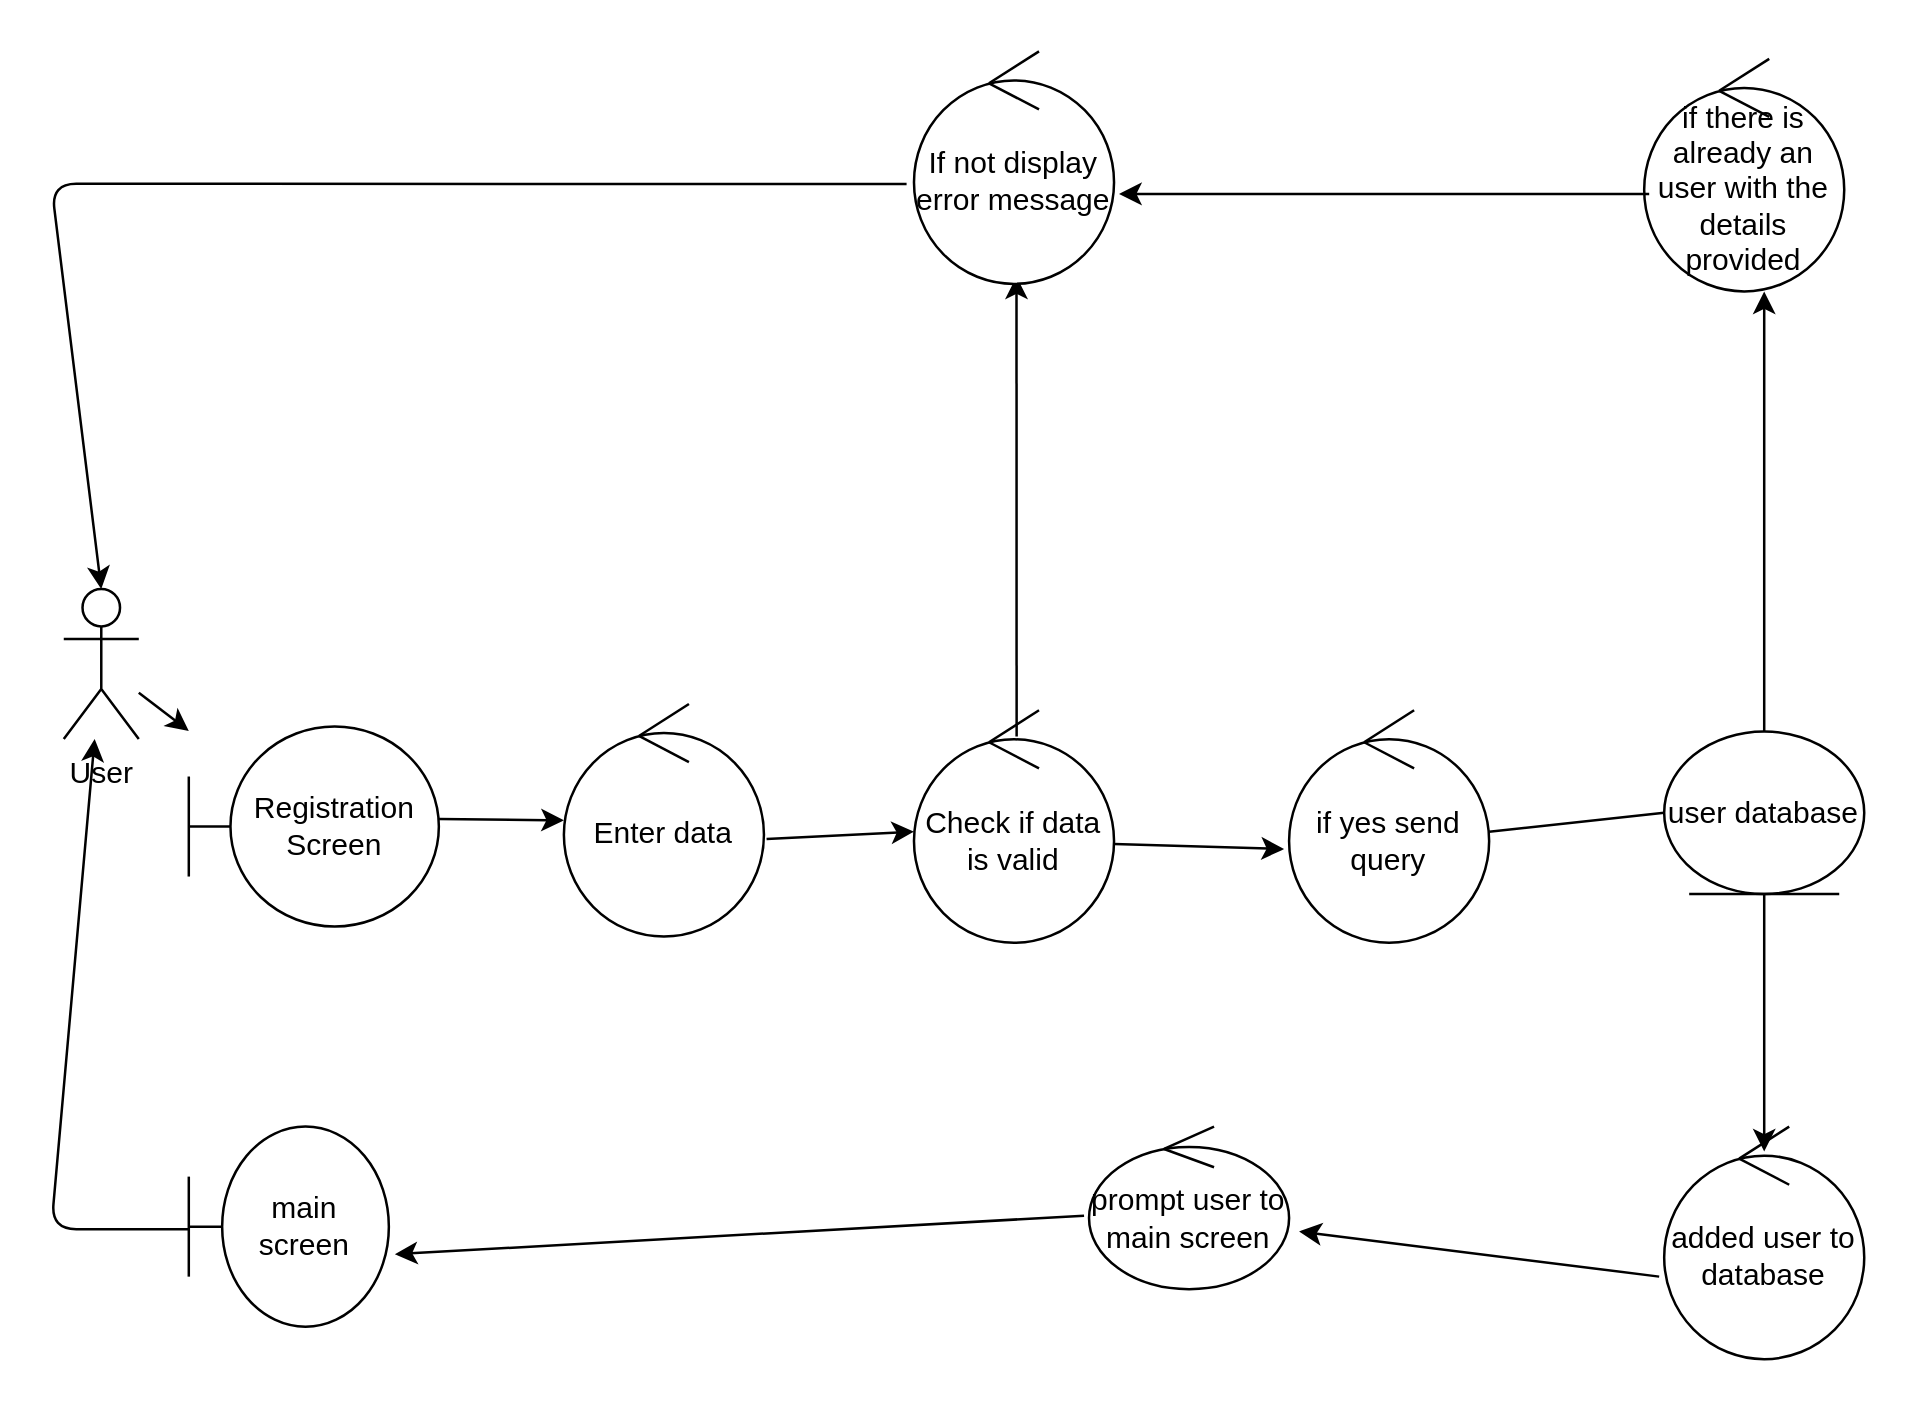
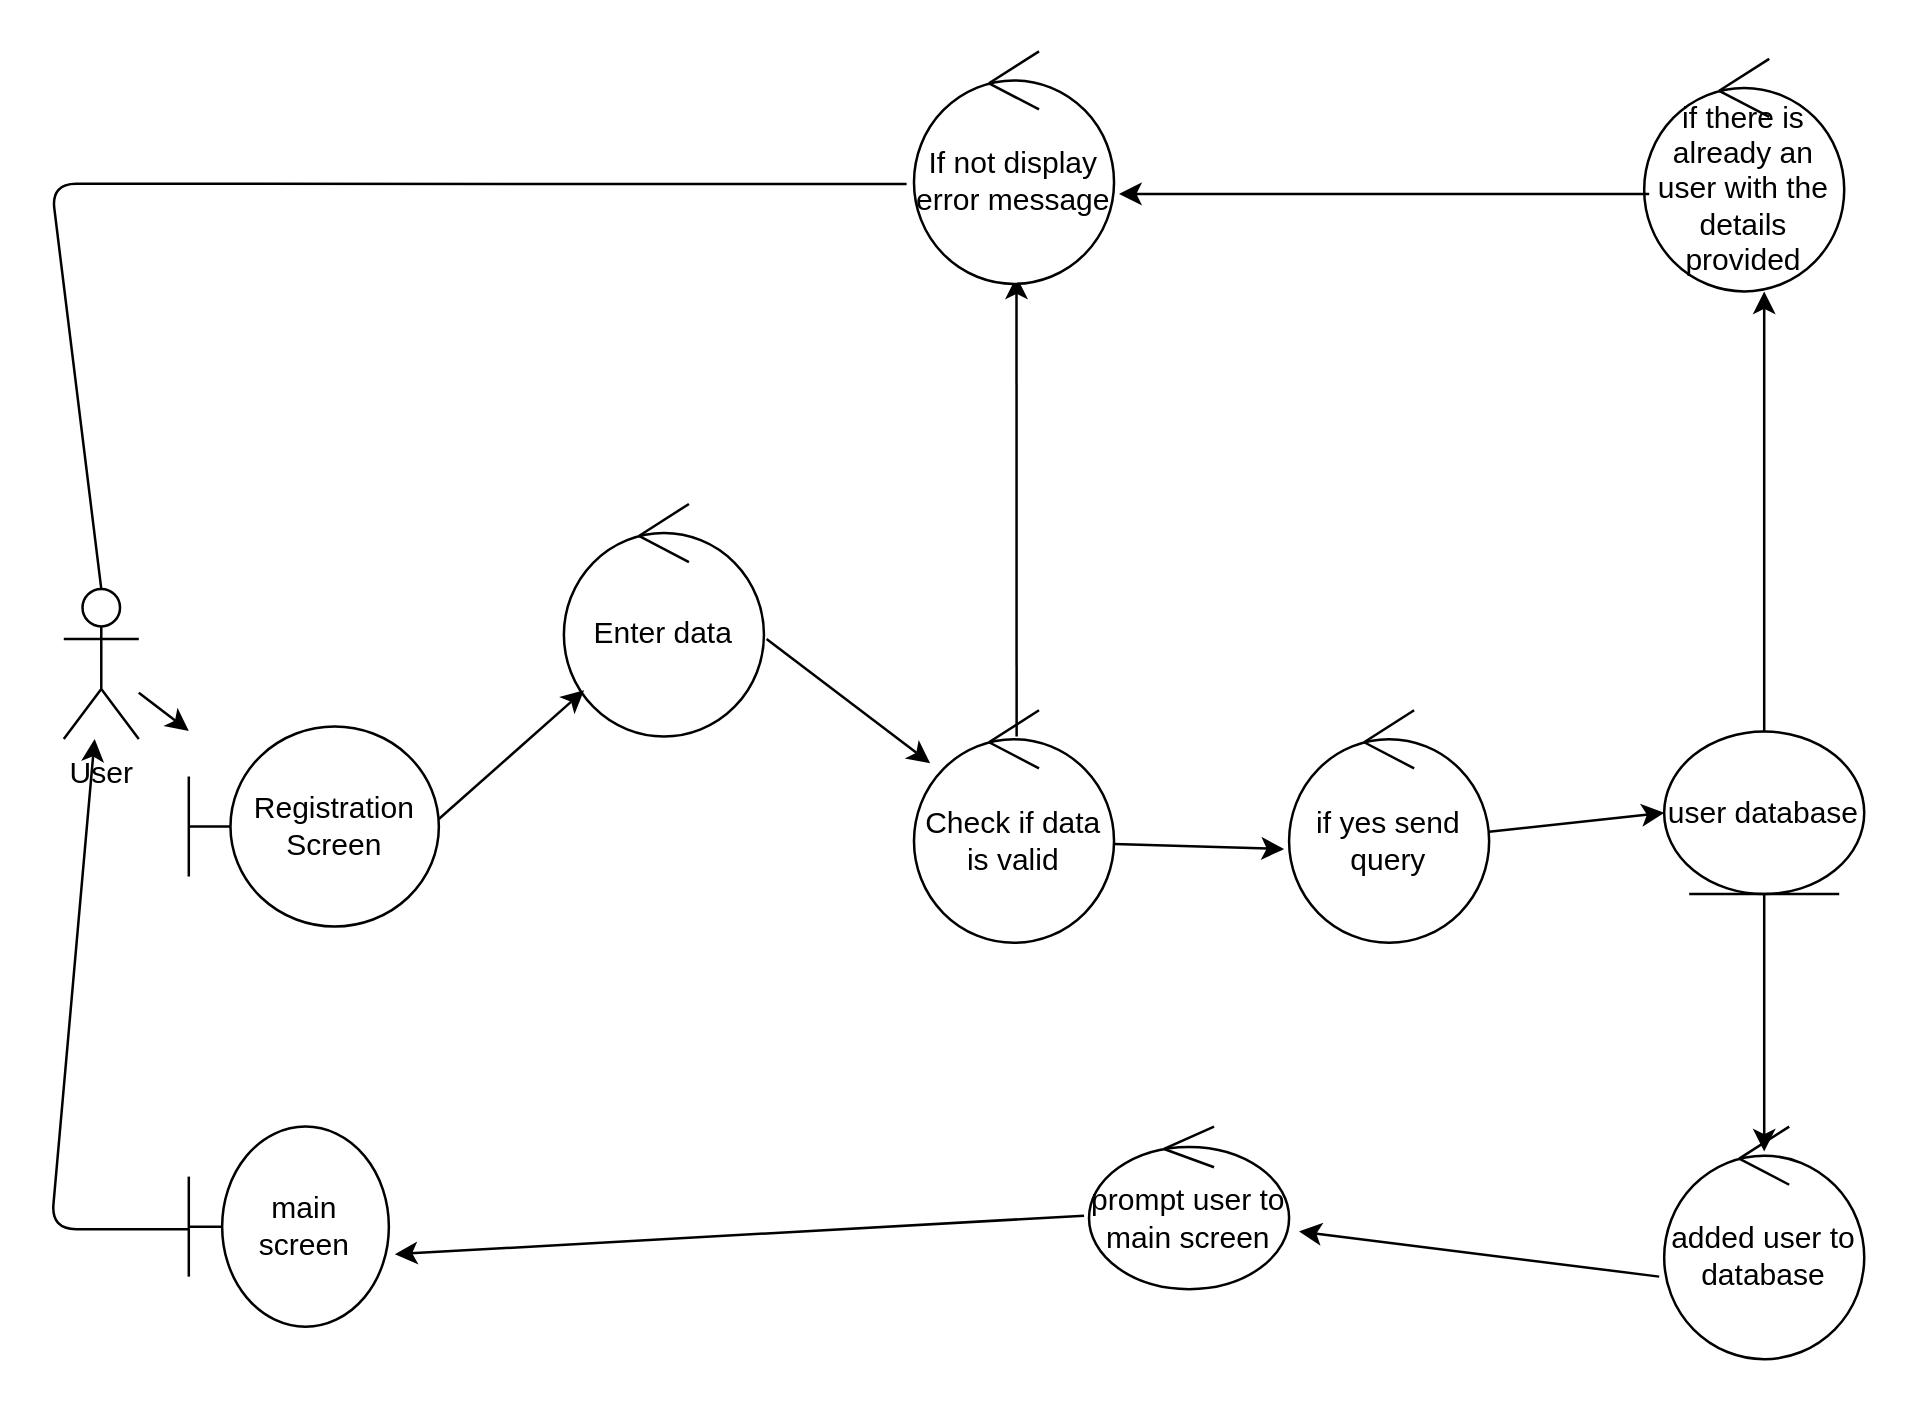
  <mxCell id="0" />
  <mxCell id="1" parent="0" />
  <mxCell id="2" value="User" style="shape=umlActor;verticalLabelPosition=bottom;verticalAlign=top;html=1;outlineConnect=0;" vertex="1" parent="1"><mxGeometry x="25" y="235" width="30" height="60" as="geometry" /></mxCell>
  <mxCell id="3" value="" style="endArrow=classic;html=1;" edge="1" parent="1" source="2" target="4"><mxGeometry width="50" height="50" relative="1" as="geometry"><mxPoint x="185" y="340" as="sourcePoint" /><mxPoint x="235" y="290" as="targetPoint" /></mxGeometry></mxCell>
  <mxCell id="4" value="Registration Screen" style="shape=umlBoundary;whiteSpace=wrap;html=1;" vertex="1" parent="1"><mxGeometry x="75" y="290" width="100" height="80" as="geometry" /></mxCell>
- <mxCell id="5" value="Enter data" style="ellipse;shape=umlControl;whiteSpace=wrap;html=1;" vertex="1" parent="1"><mxGeometry x="225" y="281" width="80" height="93" as="geometry" /></mxCell>
+ <mxCell id="5" value="Enter data" style="ellipse;shape=umlControl;whiteSpace=wrap;html=1;" vertex="1" parent="1"><mxGeometry x="225" y="201" width="80" height="93" as="geometry" /></mxCell>
  <mxCell id="6" value="Check if data is valid" style="ellipse;shape=umlControl;whiteSpace=wrap;html=1;" vertex="1" parent="1"><mxGeometry x="365" y="283.5" width="80" height="93" as="geometry" /></mxCell>
  <mxCell id="7" value="" style="endArrow=classic;html=1;" edge="1" parent="1" target="5"><mxGeometry width="50" height="50" relative="1" as="geometry"><mxPoint x="175" y="327" as="sourcePoint" /><mxPoint x="415" y="370" as="targetPoint" /></mxGeometry></mxCell>
  <mxCell id="8" value="" style="endArrow=classic;html=1;exitX=1.013;exitY=0.581;exitDx=0;exitDy=0;exitPerimeter=0;" edge="1" parent="1" source="5" target="6"><mxGeometry width="50" height="50" relative="1" as="geometry"><mxPoint x="355" y="394.83" as="sourcePoint" /><mxPoint x="402.125" y="389.997" as="targetPoint" /></mxGeometry></mxCell>
  <mxCell id="9" value="if yes send query" style="ellipse;shape=umlControl;whiteSpace=wrap;html=1;" vertex="1" parent="1"><mxGeometry x="515" y="283.5" width="80" height="93" as="geometry" /></mxCell>
  <mxCell id="10" value="" style="endArrow=classic;html=1;entryX=-0.025;entryY=0.597;entryDx=0;entryDy=0;entryPerimeter=0;" edge="1" parent="1" target="9"><mxGeometry width="50" height="50" relative="1" as="geometry"><mxPoint x="445" y="337" as="sourcePoint" /><mxPoint x="495" y="337.5" as="targetPoint" /></mxGeometry></mxCell>
  <mxCell id="11" value="" style="endArrow=classic;html=1;exitX=0.513;exitY=0.113;exitDx=0;exitDy=0;exitPerimeter=0;" edge="1" parent="1" source="6"><mxGeometry width="50" height="50" relative="1" as="geometry"><mxPoint x="395" y="250" as="sourcePoint" /><mxPoint x="406" y="110" as="targetPoint" /></mxGeometry></mxCell>
  <mxCell id="12" value="If not display error message" style="ellipse;shape=umlControl;whiteSpace=wrap;html=1;" vertex="1" parent="1"><mxGeometry x="365" y="20" width="80" height="93" as="geometry" /></mxCell>
- <mxCell id="13" value="" style="endArrow=classic;html=1;exitX=-0.037;exitY=0.57;exitDx=0;exitDy=0;exitPerimeter=0;entryX=0.5;entryY=0;entryDx=0;entryDy=0;entryPerimeter=0;" edge="1" parent="1" source="12" target="2"><mxGeometry width="50" height="50" relative="1" as="geometry"><mxPoint x="275" y="190" as="sourcePoint" /><mxPoint x="325" y="140" as="targetPoint" /><Array as="points"><mxPoint x="20" y="73" /></Array></mxGeometry></mxCell>
+ <mxCell id="13" value="" style="endArrow=none;html=1;exitX=-0.037;exitY=0.57;exitDx=0;exitDy=0;exitPerimeter=0;entryX=0.5;entryY=0;entryDx=0;entryDy=0;entryPerimeter=0;" edge="1" parent="1" source="12" target="2"><mxGeometry width="50" height="50" relative="1" as="geometry"><mxPoint x="275" y="190" as="sourcePoint" /><mxPoint x="325" y="140" as="targetPoint" /><Array as="points"><mxPoint x="20" y="73" /></Array></mxGeometry></mxCell>
  <mxCell id="14" value="user database" style="ellipse;shape=umlEntity;whiteSpace=wrap;html=1;" vertex="1" parent="1"><mxGeometry x="665" y="292" width="80" height="65" as="geometry" /></mxCell>
- <mxCell id="15" value="" style="endArrow=none;html=1;exitX=1;exitY=0.522;exitDx=0;exitDy=0;exitPerimeter=0;entryX=0;entryY=0.5;entryDx=0;entryDy=0;" edge="1" parent="1" source="9" target="14"><mxGeometry width="50" height="50" relative="1" as="geometry"><mxPoint x="615" y="320" as="sourcePoint" /><mxPoint x="665" y="270" as="targetPoint" /></mxGeometry></mxCell>
+ <mxCell id="15" value="" style="endArrow=classic;html=1;exitX=1;exitY=0.522;exitDx=0;exitDy=0;exitPerimeter=0;entryX=0;entryY=0.5;entryDx=0;entryDy=0;" edge="1" parent="1" source="9" target="14"><mxGeometry width="50" height="50" relative="1" as="geometry"><mxPoint x="615" y="320" as="sourcePoint" /><mxPoint x="665" y="270" as="targetPoint" /></mxGeometry></mxCell>
  <mxCell id="16" value="if there is already an user with the details provided" style="ellipse;shape=umlControl;whiteSpace=wrap;html=1;" vertex="1" parent="1"><mxGeometry x="657" y="23" width="80" height="93" as="geometry" /></mxCell>
  <mxCell id="17" value="" style="endArrow=classic;html=1;exitX=0.5;exitY=0;exitDx=0;exitDy=0;entryX=0.6;entryY=1;entryDx=0;entryDy=0;entryPerimeter=0;" edge="1" parent="1" source="14" target="16"><mxGeometry width="50" height="50" relative="1" as="geometry"><mxPoint x="715" y="240" as="sourcePoint" /><mxPoint x="765" y="190" as="targetPoint" /></mxGeometry></mxCell>
  <mxCell id="18" value="" style="endArrow=classic;html=1;exitX=0.025;exitY=0.581;exitDx=0;exitDy=0;exitPerimeter=0;entryX=1.025;entryY=0.613;entryDx=0;entryDy=0;entryPerimeter=0;" edge="1" parent="1" source="16" target="12"><mxGeometry width="50" height="50" relative="1" as="geometry"><mxPoint x="565" y="91.5" as="sourcePoint" /><mxPoint x="615" y="41.5" as="targetPoint" /></mxGeometry></mxCell>
  <mxCell id="19" value="" style="endArrow=classic;html=1;exitX=0.5;exitY=1;exitDx=0;exitDy=0;" edge="1" parent="1" source="14"><mxGeometry width="50" height="50" relative="1" as="geometry"><mxPoint x="725" y="510" as="sourcePoint" /><mxPoint x="705" y="460" as="targetPoint" /></mxGeometry></mxCell>
  <mxCell id="20" value="added user to database" style="ellipse;shape=umlControl;whiteSpace=wrap;html=1;" vertex="1" parent="1"><mxGeometry x="665" y="450" width="80" height="93" as="geometry" /></mxCell>
  <mxCell id="21" value="prompt user to main screen" style="ellipse;shape=umlControl;whiteSpace=wrap;html=1;" vertex="1" parent="1"><mxGeometry x="435" y="450" width="80" height="65" as="geometry" /></mxCell>
  <mxCell id="22" value="" style="endArrow=classic;html=1;exitX=-0.025;exitY=0.645;exitDx=0;exitDy=0;exitPerimeter=0;entryX=1.05;entryY=0.645;entryDx=0;entryDy=0;entryPerimeter=0;" edge="1" parent="1" source="20" target="21"><mxGeometry width="50" height="50" relative="1" as="geometry"><mxPoint x="545" y="450" as="sourcePoint" /><mxPoint x="595" y="400" as="targetPoint" /></mxGeometry></mxCell>
  <mxCell id="23" value="main screen" style="shape=umlBoundary;whiteSpace=wrap;html=1;" vertex="1" parent="1"><mxGeometry x="75" y="450" width="80" height="80" as="geometry" /></mxCell>
  <mxCell id="24" value="" style="endArrow=classic;html=1;exitX=-0.025;exitY=0.548;exitDx=0;exitDy=0;exitPerimeter=0;entryX=1.03;entryY=0.638;entryDx=0;entryDy=0;entryPerimeter=0;" edge="1" parent="1" source="21" target="23"><mxGeometry width="50" height="50" relative="1" as="geometry"><mxPoint x="365" y="400" as="sourcePoint" /><mxPoint x="415" y="350" as="targetPoint" /></mxGeometry></mxCell>
  <mxCell id="25" value="" style="endArrow=classic;html=1;exitX=0;exitY=0.513;exitDx=0;exitDy=0;exitPerimeter=0;" edge="1" parent="1" source="23" target="2"><mxGeometry width="50" height="50" relative="1" as="geometry"><mxPoint x="365" y="400" as="sourcePoint" /><mxPoint x="415" y="350" as="targetPoint" /><Array as="points"><mxPoint x="20" y="491" /></Array></mxGeometry></mxCell>
